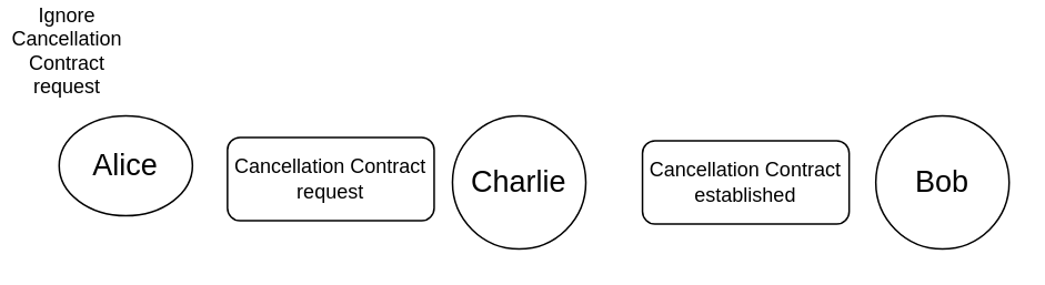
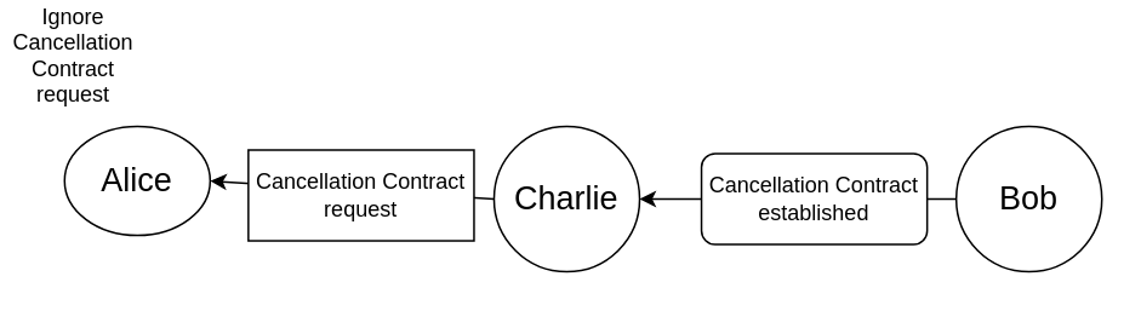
  <mxCell id="0" />
  <mxCell id="1" parent="0" />
  <mxCell id="2" value="&lt;font style=&quot;font-size: 18px&quot;&gt;Alice&lt;/font&gt;" style="ellipse;whiteSpace=wrap;html=1;aspect=fixed;" vertex="1" parent="1"><mxGeometry x="35" y="69" width="80" height="60" as="geometry" /></mxCell>
  <mxCell id="3" value="&lt;font style=&quot;font-size: 18px&quot;&gt;Charlie&lt;/font&gt;" style="ellipse;whiteSpace=wrap;html=1;aspect=fixed;" vertex="1" parent="1"><mxGeometry x="271" y="69" width="80" height="80" as="geometry" /></mxCell>
  <mxCell id="4" value="&lt;font style=&quot;font-size: 18px&quot;&gt;Bob&lt;/font&gt;" style="ellipse;whiteSpace=wrap;html=1;aspect=fixed;" vertex="1" parent="1"><mxGeometry x="525" y="69" width="80" height="80" as="geometry" /></mxCell>
+ <mxCell id="5" value="" style="endArrow=classic;html=1;exitX=0;exitY=0.5;exitDx=0;exitDy=0;entryX=1;entryY=0.5;entryDx=0;entryDy=0;" edge="1" parent="1" source="4" target="3"><mxGeometry width="50" height="50" relative="1" as="geometry"><mxPoint x="365" y="169" as="sourcePoint" /><mxPoint x="385" y="119" as="targetPoint" /><Array as="points" /></mxGeometry></mxCell>
+ <mxCell id="6" value="" style="endArrow=classic;html=1;exitX=0;exitY=0.5;exitDx=0;exitDy=0;entryX=1;entryY=0.5;entryDx=0;entryDy=0;" edge="1" parent="1" source="3" target="2"><mxGeometry width="50" height="50" relative="1" as="geometry"><mxPoint x="460" y="119" as="sourcePoint" /><mxPoint x="361" y="119" as="targetPoint" /><Array as="points" /></mxGeometry></mxCell>
  <mxCell id="7" value="Cancellation Contract established" style="rounded=1;whiteSpace=wrap;html=1;" vertex="1" parent="1"><mxGeometry x="385" y="84" width="124" height="50" as="geometry" /></mxCell>
- <mxCell id="8" value="Cancellation Contract request" style="rounded=1;whiteSpace=wrap;html=1;" vertex="1" parent="1"><mxGeometry x="136" y="82" width="124" height="50" as="geometry" /></mxCell>
+ <mxCell id="8" value="Cancellation Contract request" style="whiteSpace=wrap;html=1;rounded=0;" vertex="1" parent="1"><mxGeometry x="136" y="82" width="124" height="50" as="geometry" /></mxCell>
  <mxCell id="9" value="Ignore Cancellation Contract request" style="text;html=1;strokeColor=none;fillColor=none;align=center;verticalAlign=middle;whiteSpace=wrap;rounded=0;" vertex="1" parent="1"><mxGeometry x="20" y="20" width="40" height="20" as="geometry" /></mxCell>
